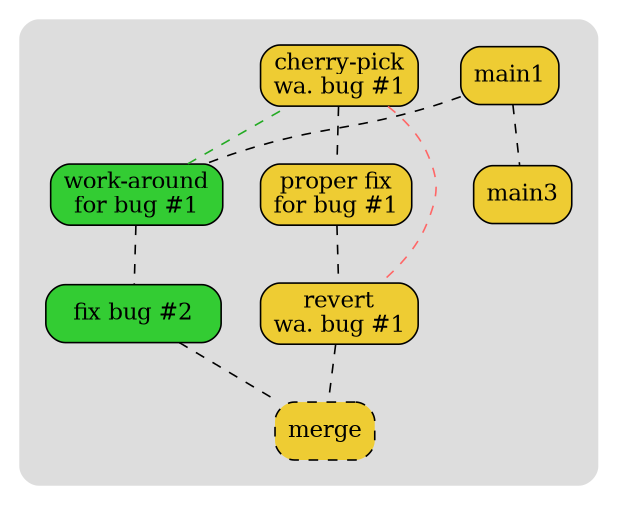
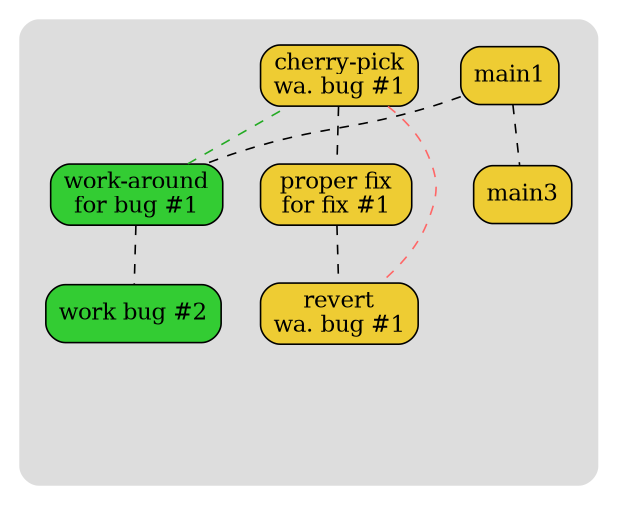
  digraph {
    compound=true
    node [fillcolor="#eecc33" shape=rect style="rounded,filled"]
    edge [arrowhead=none style=dashed]
    n1 [label=main1]
    main3
    n3 [label="cherry-pick\nwa. bug #1"]
-   n4 [label="proper fix\nfor bug #1"]
+   n4 [label="proper fix\nfor fix #1"]
    n5 [label="revert\nwa. bug #1"]
-   n6 [label=merge style="dashed,filled,rounded"]
    n7 [fillcolor="#33cc33" label="work-around\nfor bug #1"]
-   n8 [fillcolor="#33cc33" label="fix bug #2"]
+   n8 [fillcolor="#33cc33" label="work bug #2"]
    rel_root [fillcolor="#33cc33" style=invis]
    subgraph cluster_1 {
      bgcolor="#dddddd"
      color=invis
      style=rounded
      rel_root
      subgraph cluster_2 {
        bgcolor="#dddddd"
        color=invis
        style=rounded
        n1
        main3
        n3
        n4
        n5
-       n6
      }
      subgraph cluster_3 {
        bgcolor="#dddddd"
        color=invis
        style=rounded
        n7
        n8
      }
    }
    n1 -> main3
    n1 -> n7
    n3 -> n4
    n3 -> n5 [color="#ff6666"]
    n4 -> n5
-   n5 -> n6
    n7 -> n3 [color="#22aa22"]
    n7 -> n8
-   n8 -> n6
    rel_root -> n7 [style=invis]
  }
